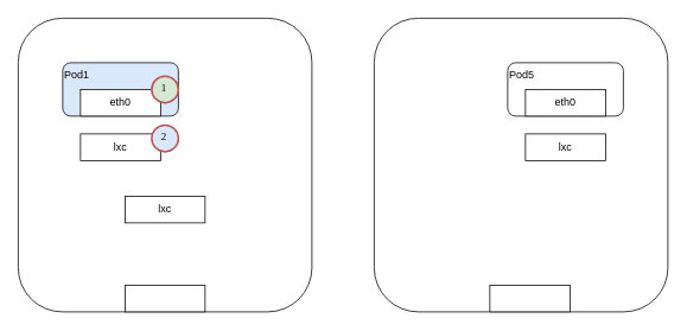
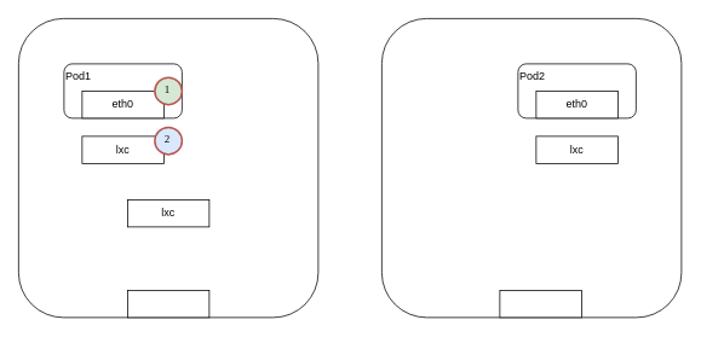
  <mxCell id="0" />
  <mxCell id="1" parent="0" />
  <mxCell id="2" value="" style="rounded=1;whiteSpace=wrap;html=1;" vertex="1" parent="1"><mxGeometry x="20" y="20" width="330" height="330" as="geometry" /></mxCell>
- <mxCell id="3" value="Pod1" style="rounded=1;whiteSpace=wrap;html=1;align=left;verticalAlign=top;fillColor=#dae8fc;" vertex="1" parent="1"><mxGeometry x="70" y="70" width="130" height="60" as="geometry" /></mxCell>
+ <mxCell id="3" value="Pod1" style="rounded=1;whiteSpace=wrap;html=1;align=left;verticalAlign=top;" vertex="1" parent="1"><mxGeometry x="70" y="70" width="130" height="60" as="geometry" /></mxCell>
  <mxCell id="4" value="eth0" style="rounded=0;whiteSpace=wrap;html=1;" vertex="1" parent="1"><mxGeometry x="90" y="100" width="90" height="30" as="geometry" /></mxCell>
  <mxCell id="5" value="" style="rounded=1;whiteSpace=wrap;html=1;" vertex="1" parent="1"><mxGeometry x="420" y="20" width="330" height="330" as="geometry" /></mxCell>
- <mxCell id="6" value="Pod5" style="rounded=1;whiteSpace=wrap;html=1;align=left;verticalAlign=top;" vertex="1" parent="1"><mxGeometry x="570" y="70" width="130" height="60" as="geometry" /></mxCell>
+ <mxCell id="6" value="Pod2" style="rounded=1;whiteSpace=wrap;html=1;align=left;verticalAlign=top;" vertex="1" parent="1"><mxGeometry x="570" y="70" width="130" height="60" as="geometry" /></mxCell>
  <mxCell id="7" value="eth0" style="rounded=0;whiteSpace=wrap;html=1;" vertex="1" parent="1"><mxGeometry x="590" y="100" width="90" height="30" as="geometry" /></mxCell>
  <mxCell id="8" value="lxc" style="rounded=0;whiteSpace=wrap;html=1;" vertex="1" parent="1"><mxGeometry x="90" y="150" width="90" height="30" as="geometry" /></mxCell>
  <mxCell id="9" value="" style="rounded=0;whiteSpace=wrap;html=1;" vertex="1" parent="1"><mxGeometry x="140" y="320" width="90" height="30" as="geometry" /></mxCell>
  <mxCell id="10" value="lxc" style="rounded=0;whiteSpace=wrap;html=1;" vertex="1" parent="1"><mxGeometry x="590" y="150" width="90" height="30" as="geometry" /></mxCell>
  <mxCell id="11" value="" style="rounded=0;whiteSpace=wrap;html=1;" vertex="1" parent="1"><mxGeometry x="550" y="320" width="90" height="30" as="geometry" /></mxCell>
  <mxCell id="12" value="lxc" style="rounded=0;whiteSpace=wrap;html=1;" vertex="1" parent="1"><mxGeometry x="140" y="220" width="90" height="30" as="geometry" /></mxCell>
  <mxCell id="13" value="1" style="ellipse;whiteSpace=wrap;html=1;aspect=fixed;strokeWidth=2;fontFamily=Tahoma;spacingBottom=4;spacingRight=2;strokeColor=#b85450;fillColor=#d5e8d4;" vertex="1" parent="1"><mxGeometry x="170" y="85" width="30" height="30" as="geometry" /></mxCell>
  <mxCell id="14" value="2" style="ellipse;whiteSpace=wrap;html=1;aspect=fixed;strokeWidth=2;fontFamily=Tahoma;spacingBottom=4;spacingRight=2;strokeColor=#b85450;fillColor=#dae8fc;" vertex="1" parent="1"><mxGeometry x="170" y="140" width="30" height="30" as="geometry" /></mxCell>
